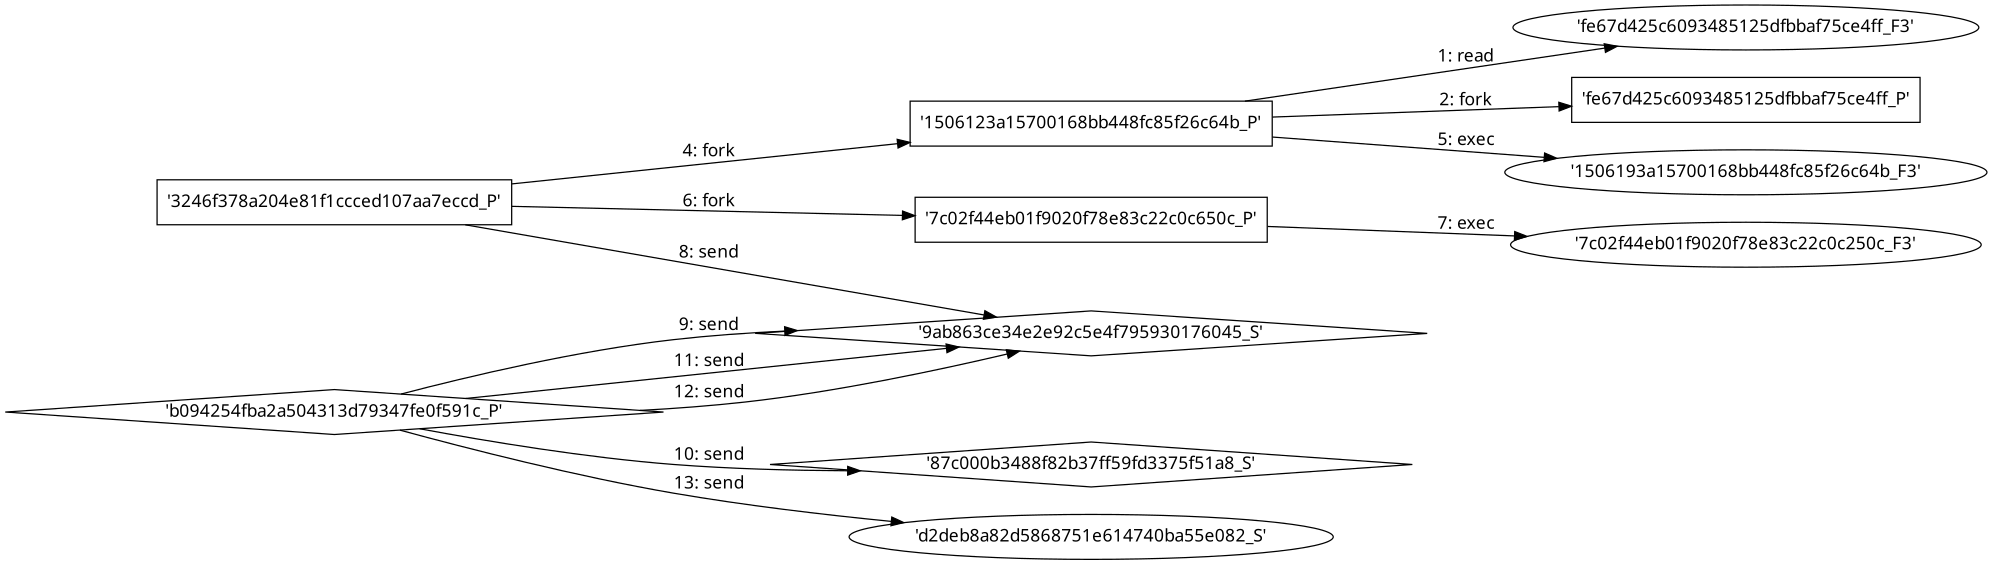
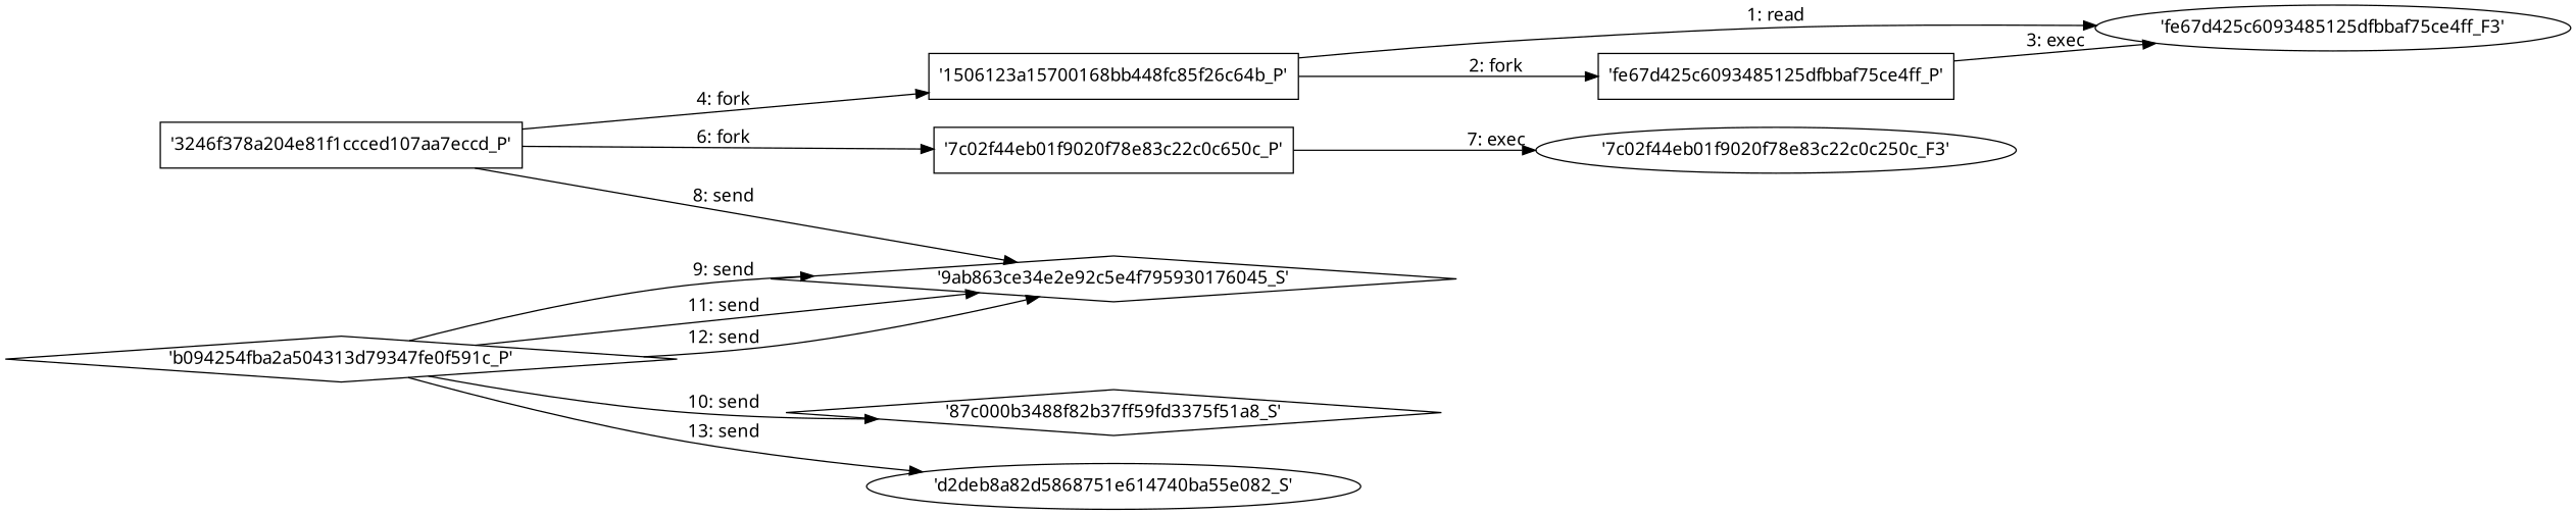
  digraph {
    engine=neato
    fixedsize=false
    fontname="Noto Sans"
    fontsize=10
    nodesep=0.3
    rankdir=LR
    ranksep=0
    splines=true
    node [fontname="Noto Sans" node_type=Process shape=ellipse]
    edge [fontname="Noto Sans"]
    "'fe67d425c6093485125dfbbaf75ce4ff_F3'" [node_type=File]
    n2 [label="'1506123a15700168bb448fc85f26c64b_P'" shape=box]
    "'fe67d425c6093485125dfbbaf75ce4ff_P'" [shape=box]
-   "'1506193a15700168bb448fc85f26c64b_F3'" [node_type=File]
    "'3246f378a204e81f1ccced107aa7eccd_P'" [shape=box]
    "'7c02f44eb01f9020f78e83c22c0c650c_P'" [shape=box]
    "'9ab863ce34e2e92c5e4f795930176045_S'" [node_type=Socket shape=diamond]
    n8 [label="'7c02f44eb01f9020f78e83c22c0c250c_F3'" node_type=File]
    "'b094254fba2a504313d79347fe0f591c_P'" [shape=diamond]
    "'87c000b3488f82b37ff59fd3375f51a8_S'" [node_type=Socket shape=diamond]
    "'d2deb8a82d5868751e614740ba55e082_S'" [node_type=Socket]
    n2 -> "'fe67d425c6093485125dfbbaf75ce4ff_F3'" [label="1: read"]
    n2 -> "'fe67d425c6093485125dfbbaf75ce4ff_P'" [label="2: fork"]
-   n2 -> "'1506193a15700168bb448fc85f26c64b_F3'" [label="5: exec"]
+   "'fe67d425c6093485125dfbbaf75ce4ff_P'" -> "'fe67d425c6093485125dfbbaf75ce4ff_F3'" [label="3: exec"]
    "'3246f378a204e81f1ccced107aa7eccd_P'" -> n2 [label="4: fork"]
    "'3246f378a204e81f1ccced107aa7eccd_P'" -> "'7c02f44eb01f9020f78e83c22c0c650c_P'" [label="6: fork"]
    "'3246f378a204e81f1ccced107aa7eccd_P'" -> "'9ab863ce34e2e92c5e4f795930176045_S'" [label="8: send"]
    "'7c02f44eb01f9020f78e83c22c0c650c_P'" -> n8 [label="7: exec"]
    "'b094254fba2a504313d79347fe0f591c_P'" -> "'9ab863ce34e2e92c5e4f795930176045_S'" [label="9: send"]
    "'b094254fba2a504313d79347fe0f591c_P'" -> "'9ab863ce34e2e92c5e4f795930176045_S'" [label="11: send"]
    "'b094254fba2a504313d79347fe0f591c_P'" -> "'9ab863ce34e2e92c5e4f795930176045_S'" [label="12: send"]
    "'b094254fba2a504313d79347fe0f591c_P'" -> "'87c000b3488f82b37ff59fd3375f51a8_S'" [label="10: send"]
    "'b094254fba2a504313d79347fe0f591c_P'" -> "'d2deb8a82d5868751e614740ba55e082_S'" [label="13: send"]
  }
